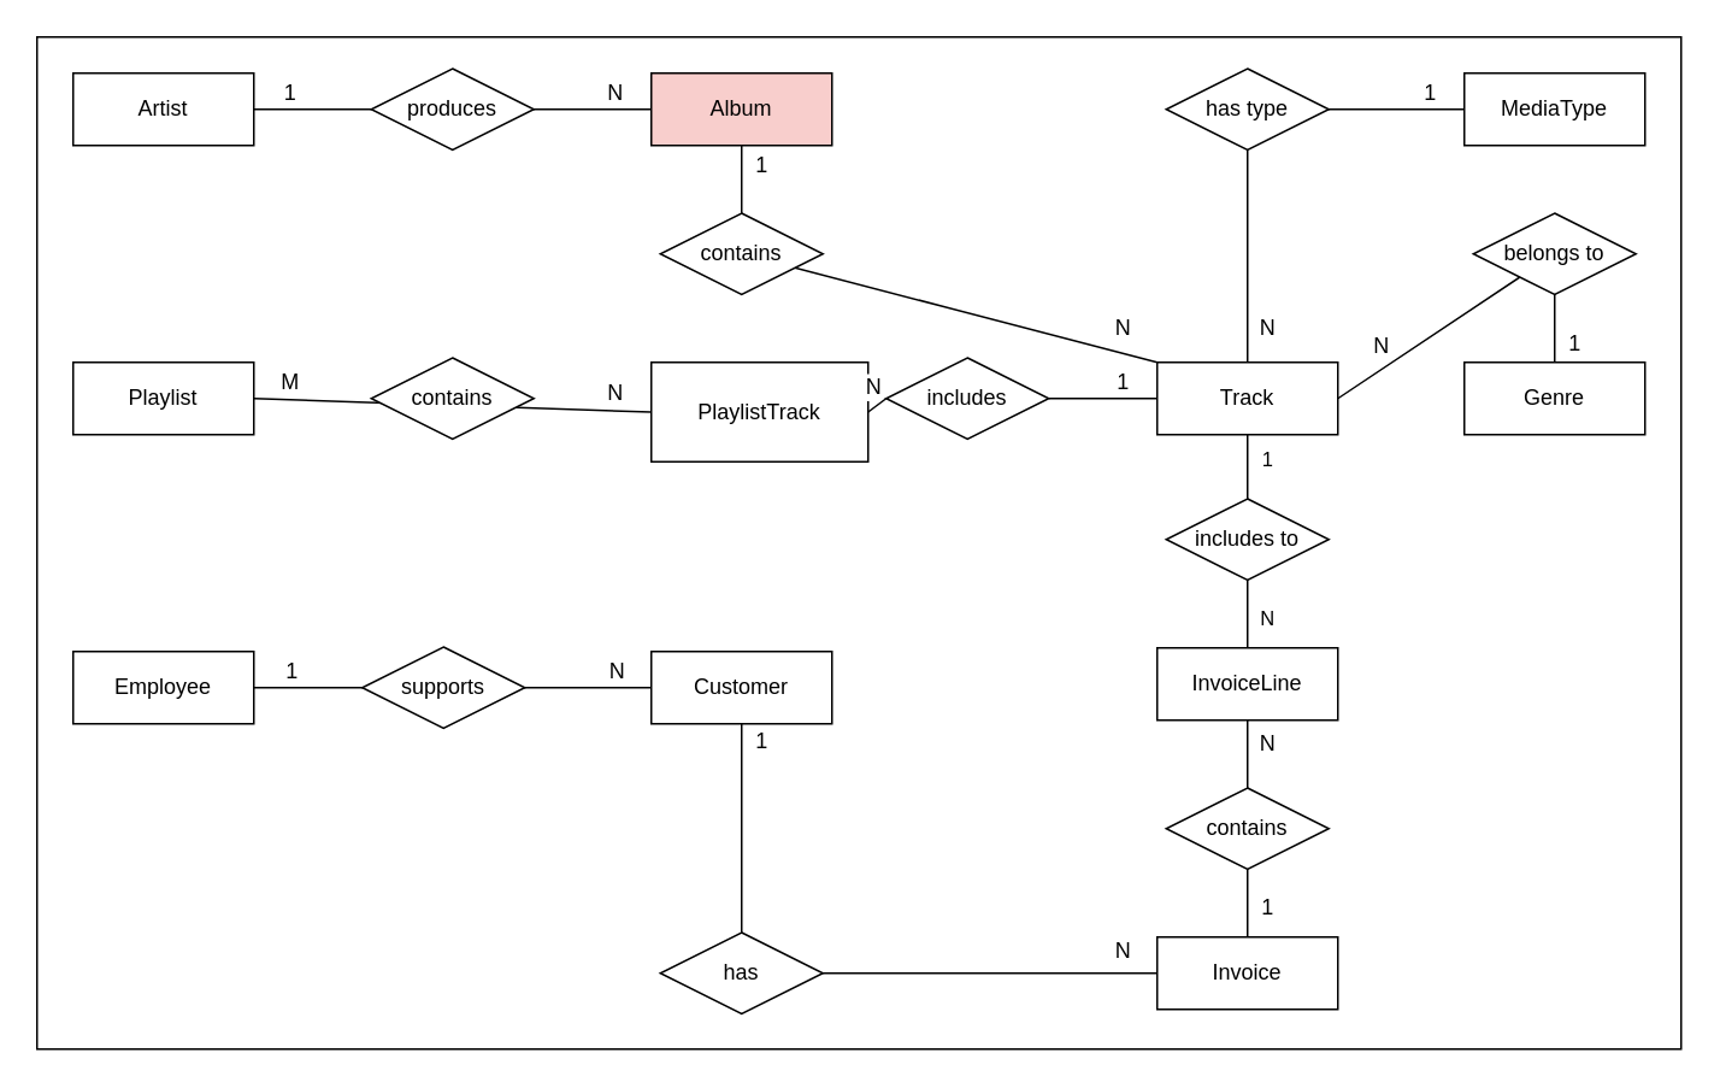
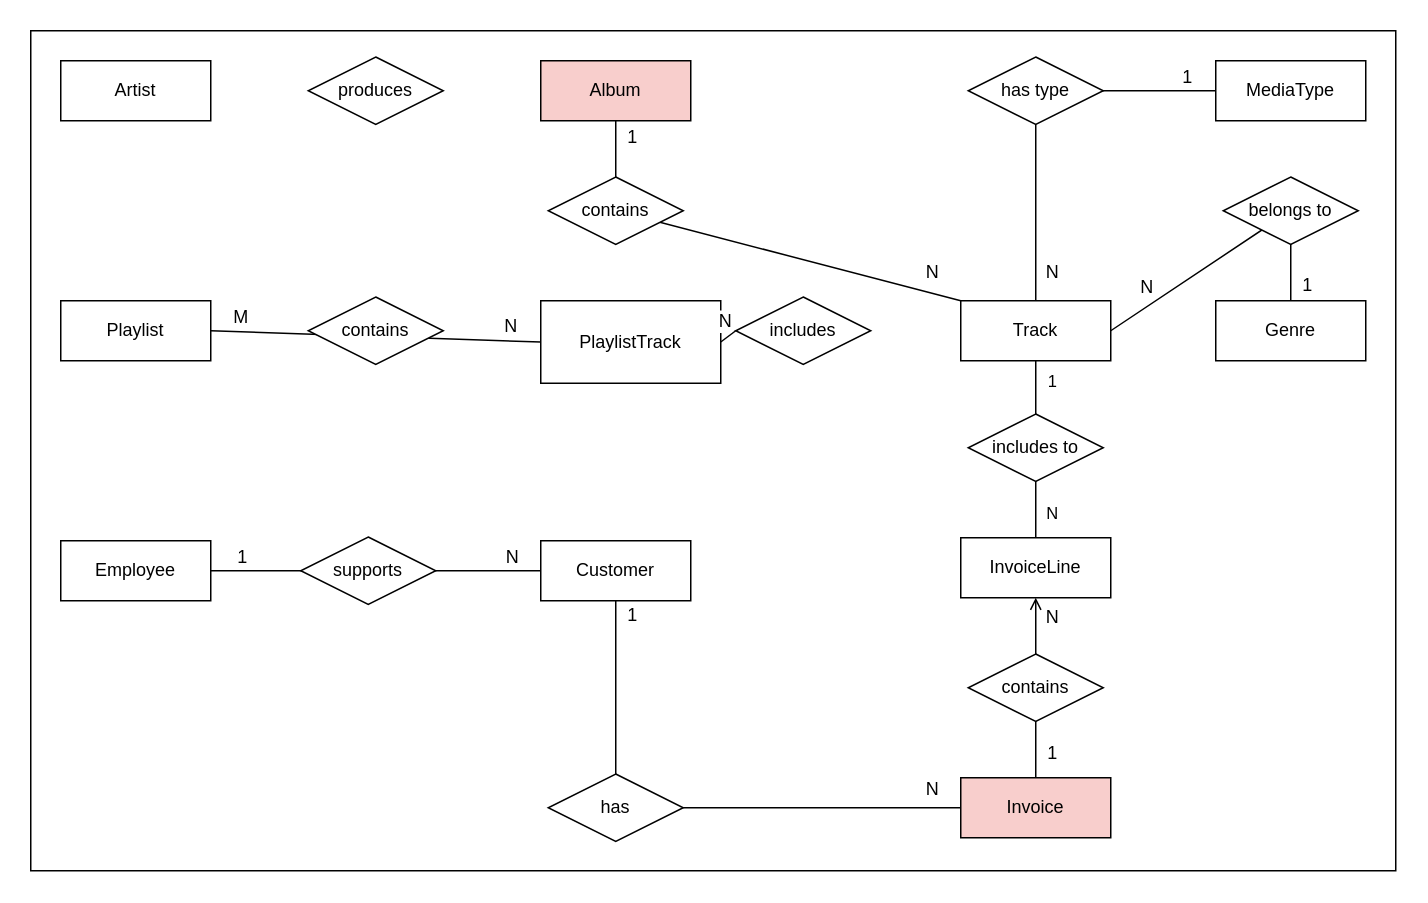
  <mxCell id="0" />
  <mxCell id="1" parent="0" />
  <mxCell id="2" value="" style="rounded=0;whiteSpace=wrap;html=1;movable=0;resizable=0;rotatable=0;deletable=0;editable=0;connectable=0;" vertex="1" parent="1"><mxGeometry x="20" y="20" width="910" height="560" as="geometry" /></mxCell>
  <mxCell id="3" value="Album" style="whiteSpace=wrap;html=1;align=center;fillColor=#f8cecc;" parent="1" vertex="1"><mxGeometry x="360" y="40" width="100" height="40" as="geometry" /></mxCell>
  <mxCell id="4" value="Artist" style="whiteSpace=wrap;html=1;align=center;" parent="1" vertex="1"><mxGeometry x="40" y="40" width="100" height="40" as="geometry" /></mxCell>
  <mxCell id="5" value="Track" style="whiteSpace=wrap;html=1;align=center;" parent="1" vertex="1"><mxGeometry x="640" y="200" width="100" height="40" as="geometry" /></mxCell>
  <mxCell id="6" value="MediaType" style="whiteSpace=wrap;html=1;align=center;" parent="1" vertex="1"><mxGeometry x="810" y="40" width="100" height="40" as="geometry" /></mxCell>
  <mxCell id="7" value="Genre" style="whiteSpace=wrap;html=1;align=center;" parent="1" vertex="1"><mxGeometry x="810" y="200" width="100" height="40" as="geometry" /></mxCell>
  <mxCell id="8" value="Playlist" style="whiteSpace=wrap;html=1;align=center;" parent="1" vertex="1"><mxGeometry x="40" y="200" width="100" height="40" as="geometry" /></mxCell>
  <mxCell id="9" value="PlaylistTrack" style="whiteSpace=wrap;html=1;align=center;" parent="1" vertex="1"><mxGeometry x="360" y="200" width="120" height="55" as="geometry" /></mxCell>
  <mxCell id="10" value="InvoiceLine" style="whiteSpace=wrap;html=1;align=center;" parent="1" vertex="1"><mxGeometry x="640" y="358" width="100" height="40" as="geometry" /></mxCell>
- <mxCell id="11" value="Invoice" style="whiteSpace=wrap;html=1;align=center;" parent="1" vertex="1"><mxGeometry x="640" y="518" width="100" height="40" as="geometry" /></mxCell>
+ <mxCell id="11" value="Invoice" style="whiteSpace=wrap;html=1;align=center;fillColor=#f8cecc;" parent="1" vertex="1"><mxGeometry x="640" y="518" width="100" height="40" as="geometry" /></mxCell>
  <mxCell id="12" value="Customer" style="whiteSpace=wrap;html=1;align=center;" parent="1" vertex="1"><mxGeometry x="360" y="360" width="100" height="40" as="geometry" /></mxCell>
  <mxCell id="13" value="Employee" style="whiteSpace=wrap;html=1;align=center;direction=west;" parent="1" vertex="1"><mxGeometry x="40" y="360" width="100" height="40" as="geometry" /></mxCell>
- <mxCell id="14" value="" style="endArrow=none;html=1;exitX=1;exitY=0.5;exitDx=0;exitDy=0;entryX=0;entryY=0.5;entryDx=0;entryDy=0;" parent="1" source="4" target="3" edge="1"><mxGeometry width="50" height="50" relative="1" as="geometry"><mxPoint x="210" y="0" as="sourcePoint" /><mxPoint x="260" y="-50" as="targetPoint" /></mxGeometry></mxCell>
- <mxCell id="15" value="&lt;font style=&quot;font-size: 12px;&quot;&gt;1&lt;/font&gt;" style="edgeLabel;html=1;align=center;verticalAlign=middle;resizable=0;points=[];" parent="14" vertex="1" connectable="0"><mxGeometry x="-0.831" y="-1" relative="1" as="geometry"><mxPoint y="-11" as="offset" /></mxGeometry></mxCell>
- <mxCell id="16" value="N" style="edgeLabel;html=1;align=center;verticalAlign=middle;resizable=0;points=[];fontSize=12;" parent="14" vertex="1" connectable="0"><mxGeometry x="0.805" y="1" relative="1" as="geometry"><mxPoint y="-9" as="offset" /></mxGeometry></mxCell>
  <mxCell id="17" value="produces" style="shape=rhombus;perimeter=rhombusPerimeter;whiteSpace=wrap;html=1;align=center;" parent="1" vertex="1"><mxGeometry x="205" y="37.5" width="90" height="45" as="geometry" /></mxCell>
  <mxCell id="18" value="" style="endArrow=none;html=1;fontSize=12;exitX=1;exitY=0.5;exitDx=0;exitDy=0;entryX=0;entryY=0.5;entryDx=0;entryDy=0;" parent="1" source="8" target="9" edge="1"><mxGeometry width="50" height="50" relative="1" as="geometry"><mxPoint x="150" y="220" as="sourcePoint" /><mxPoint x="200" y="170" as="targetPoint" /></mxGeometry></mxCell>
  <mxCell id="19" value="M" style="edgeLabel;html=1;align=center;verticalAlign=middle;resizable=0;points=[];fontSize=12;" parent="18" vertex="1" connectable="0"><mxGeometry x="-0.805" relative="1" as="geometry"><mxPoint x="-1" y="-10" as="offset" /></mxGeometry></mxCell>
  <mxCell id="20" value="N" style="edgeLabel;html=1;align=center;verticalAlign=middle;resizable=0;points=[];fontSize=12;" parent="18" vertex="1" connectable="0"><mxGeometry x="0.714" y="-1" relative="1" as="geometry"><mxPoint x="11" y="-11" as="offset" /></mxGeometry></mxCell>
  <mxCell id="21" value="contains" style="shape=rhombus;perimeter=rhombusPerimeter;whiteSpace=wrap;html=1;align=center;" parent="1" vertex="1"><mxGeometry x="205" y="197.5" width="90" height="45" as="geometry" /></mxCell>
  <mxCell id="22" value="" style="endArrow=none;html=1;fontSize=12;exitX=0;exitY=0.5;exitDx=0;exitDy=0;entryX=0;entryY=0.5;entryDx=0;entryDy=0;" parent="1" source="13" target="12" edge="1"><mxGeometry width="50" height="50" relative="1" as="geometry"><mxPoint x="160" y="380" as="sourcePoint" /><mxPoint x="190" y="330" as="targetPoint" /></mxGeometry></mxCell>
  <mxCell id="23" value="1" style="edgeLabel;html=1;align=center;verticalAlign=middle;resizable=0;points=[];fontSize=12;" parent="22" vertex="1" connectable="0"><mxGeometry x="-0.758" relative="1" as="geometry"><mxPoint x="-7" y="-10" as="offset" /></mxGeometry></mxCell>
  <mxCell id="24" value="N" style="edgeLabel;html=1;align=center;verticalAlign=middle;resizable=0;points=[];fontSize=12;" parent="22" vertex="1" connectable="0"><mxGeometry x="0.758" y="1" relative="1" as="geometry"><mxPoint x="7" y="-9" as="offset" /></mxGeometry></mxCell>
  <mxCell id="25" value="supports" style="shape=rhombus;perimeter=rhombusPerimeter;whiteSpace=wrap;html=1;align=center;" parent="1" vertex="1"><mxGeometry x="200" y="357.5" width="90" height="45" as="geometry" /></mxCell>
  <mxCell id="26" value="" style="endArrow=none;html=1;fontSize=12;entryX=0.5;entryY=1;entryDx=0;entryDy=0;exitX=0.5;exitY=0;exitDx=0;exitDy=0;edgeStyle=orthogonalEdgeStyle;startArrow=none;" parent="1" source="52" target="12" edge="1"><mxGeometry width="50" height="50" relative="1" as="geometry"><mxPoint x="350" y="580" as="sourcePoint" /><mxPoint x="400" y="530" as="targetPoint" /></mxGeometry></mxCell>
  <mxCell id="27" value="1" style="edgeLabel;html=1;align=center;verticalAlign=middle;resizable=0;points=[];fontSize=12;" parent="26" vertex="1" connectable="0"><mxGeometry x="0.592" relative="1" as="geometry"><mxPoint x="10" y="-14" as="offset" /></mxGeometry></mxCell>
- <mxCell id="28" value="" style="endArrow=none;html=1;fontSize=12;elbow=vertical;entryX=0.5;entryY=1;entryDx=0;entryDy=0;exitX=0.5;exitY=0;exitDx=0;exitDy=0;" parent="1" source="11" target="10" edge="1"><mxGeometry width="50" height="50" relative="1" as="geometry"><mxPoint x="570" y="498" as="sourcePoint" /><mxPoint x="620" y="448" as="targetPoint" /></mxGeometry></mxCell>
+ <mxCell id="28" value="" style="endArrow=open;html=1;fontSize=12;elbow=vertical;entryX=0.5;entryY=1;entryDx=0;entryDy=0;exitX=0.5;exitY=0;exitDx=0;exitDy=0;" parent="1" source="11" target="10" edge="1"><mxGeometry width="50" height="50" relative="1" as="geometry"><mxPoint x="570" y="498" as="sourcePoint" /><mxPoint x="620" y="448" as="targetPoint" /></mxGeometry></mxCell>
  <mxCell id="29" value="1" style="edgeLabel;html=1;align=center;verticalAlign=middle;resizable=0;points=[];fontSize=12;" parent="28" vertex="1" connectable="0"><mxGeometry x="-0.718" y="-2" relative="1" as="geometry"><mxPoint x="8" as="offset" /></mxGeometry></mxCell>
  <mxCell id="30" value="N" style="edgeLabel;html=1;align=center;verticalAlign=middle;resizable=0;points=[];fontSize=12;" parent="28" vertex="1" connectable="0"><mxGeometry x="0.74" relative="1" as="geometry"><mxPoint x="10" y="-4" as="offset" /></mxGeometry></mxCell>
  <mxCell id="31" value="contains" style="shape=rhombus;perimeter=rhombusPerimeter;whiteSpace=wrap;html=1;align=center;" parent="1" vertex="1"><mxGeometry x="645" y="435.5" width="90" height="45" as="geometry" /></mxCell>
  <mxCell id="32" value="" style="endArrow=none;html=1;fontSize=12;elbow=vertical;entryX=0.5;entryY=1;entryDx=0;entryDy=0;exitX=0;exitY=0;exitDx=0;exitDy=0;" parent="1" source="5" target="3" edge="1"><mxGeometry width="50" height="50" relative="1" as="geometry"><mxPoint x="490" y="170" as="sourcePoint" /><mxPoint x="540" y="120" as="targetPoint" /><Array as="points"><mxPoint x="410" y="140" /></Array></mxGeometry></mxCell>
  <mxCell id="33" value="1" style="edgeLabel;html=1;align=center;verticalAlign=middle;resizable=0;points=[];fontSize=12;" parent="32" vertex="1" connectable="0"><mxGeometry x="0.924" y="1" relative="1" as="geometry"><mxPoint x="11" y="-1" as="offset" /></mxGeometry></mxCell>
  <mxCell id="34" value="N" style="edgeLabel;html=1;align=center;verticalAlign=middle;resizable=0;points=[];fontSize=12;" parent="32" vertex="1" connectable="0"><mxGeometry x="-0.792" relative="1" as="geometry"><mxPoint x="10" y="-12" as="offset" /></mxGeometry></mxCell>
  <mxCell id="35" value="contains" style="shape=rhombus;perimeter=rhombusPerimeter;whiteSpace=wrap;html=1;align=center;" parent="1" vertex="1"><mxGeometry x="365" y="117.5" width="90" height="45" as="geometry" /></mxCell>
  <mxCell id="36" value="" style="endArrow=none;html=1;fontSize=12;elbow=vertical;exitX=0.5;exitY=0;exitDx=0;exitDy=0;entryX=0;entryY=0.5;entryDx=0;entryDy=0;startArrow=none;" parent="1" source="40" target="6" edge="1"><mxGeometry width="50" height="50" relative="1" as="geometry"><mxPoint x="750" y="80" as="sourcePoint" /><mxPoint x="800" y="30" as="targetPoint" /><Array as="points"><mxPoint x="690" y="60" /></Array></mxGeometry></mxCell>
  <mxCell id="37" value="1" style="edgeLabel;html=1;align=center;verticalAlign=middle;resizable=0;points=[];fontSize=12;" parent="36" vertex="1" connectable="0"><mxGeometry x="0.613" y="1" relative="1" as="geometry"><mxPoint x="8" y="-9" as="offset" /></mxGeometry></mxCell>
  <mxCell id="38" value="" style="endArrow=none;html=1;fontSize=12;elbow=vertical;exitX=0.5;exitY=0;exitDx=0;exitDy=0;" parent="1" source="5" target="40" edge="1"><mxGeometry width="50" height="50" relative="1" as="geometry"><mxPoint x="690" y="120" as="sourcePoint" /><mxPoint x="1038" y="60" as="targetPoint" /><Array as="points" /></mxGeometry></mxCell>
  <mxCell id="39" value="N" style="edgeLabel;html=1;align=center;verticalAlign=middle;resizable=0;points=[];fontSize=12;" parent="38" vertex="1" connectable="0"><mxGeometry x="-0.197" relative="1" as="geometry"><mxPoint x="10" y="27" as="offset" /></mxGeometry></mxCell>
  <mxCell id="40" value="has type" style="shape=rhombus;perimeter=rhombusPerimeter;whiteSpace=wrap;html=1;align=center;" parent="1" vertex="1"><mxGeometry x="645" y="37.5" width="90" height="45" as="geometry" /></mxCell>
  <mxCell id="41" value="" style="endArrow=none;html=1;fontSize=12;elbow=vertical;exitX=1;exitY=0.5;exitDx=0;exitDy=0;entryX=0.5;entryY=0;entryDx=0;entryDy=0;" parent="1" source="5" target="7" edge="1"><mxGeometry width="50" height="50" relative="1" as="geometry"><mxPoint x="750" y="210" as="sourcePoint" /><mxPoint x="800" y="160" as="targetPoint" /><Array as="points"><mxPoint x="860" y="140" /></Array></mxGeometry></mxCell>
  <mxCell id="42" value="N" style="edgeLabel;html=1;align=center;verticalAlign=middle;resizable=0;points=[];fontSize=12;" parent="41" vertex="1" connectable="0"><mxGeometry x="-0.722" relative="1" as="geometry"><mxPoint y="-14" as="offset" /></mxGeometry></mxCell>
  <mxCell id="43" value="1" style="edgeLabel;html=1;align=center;verticalAlign=middle;resizable=0;points=[];fontSize=12;" parent="41" vertex="1" connectable="0"><mxGeometry x="0.821" relative="1" as="geometry"><mxPoint x="10" y="8" as="offset" /></mxGeometry></mxCell>
  <mxCell id="44" value="belongs to" style="shape=rhombus;perimeter=rhombusPerimeter;whiteSpace=wrap;html=1;align=center;" parent="1" vertex="1"><mxGeometry x="815" y="117.5" width="90" height="45" as="geometry" /></mxCell>
- <mxCell id="45" value="" style="endArrow=none;html=1;fontSize=12;elbow=vertical;exitX=1;exitY=0.5;exitDx=0;exitDy=0;entryX=0;entryY=0.5;entryDx=0;entryDy=0;startArrow=none;" parent="1" source="49" target="5" edge="1"><mxGeometry width="50" height="50" relative="1" as="geometry"><mxPoint x="500" y="340" as="sourcePoint" /><mxPoint x="550" y="290" as="targetPoint" /></mxGeometry></mxCell>
- <mxCell id="46" value="1" style="edgeLabel;html=1;align=center;verticalAlign=middle;resizable=0;points=[];fontSize=12;" parent="45" vertex="1" connectable="0"><mxGeometry x="-0.011" y="1" relative="1" as="geometry"><mxPoint x="10" y="-9" as="offset" /></mxGeometry></mxCell>
  <mxCell id="47" value="" style="endArrow=none;html=1;fontSize=12;elbow=vertical;exitX=1;exitY=0.5;exitDx=0;exitDy=0;entryX=0;entryY=0.5;entryDx=0;entryDy=0;" parent="1" source="9" target="49" edge="1"><mxGeometry width="50" height="50" relative="1" as="geometry"><mxPoint x="460" y="220" as="sourcePoint" /><mxPoint x="601" y="220" as="targetPoint" /></mxGeometry></mxCell>
  <mxCell id="48" value="N" style="edgeLabel;html=1;align=center;verticalAlign=middle;resizable=0;points=[];fontSize=12;" parent="47" vertex="1" connectable="0"><mxGeometry x="0.187" relative="1" as="geometry"><mxPoint x="-3" y="-10" as="offset" /></mxGeometry></mxCell>
  <mxCell id="49" value="includes" style="shape=rhombus;perimeter=rhombusPerimeter;whiteSpace=wrap;html=1;align=center;" parent="1" vertex="1"><mxGeometry x="490" y="197.5" width="90" height="45" as="geometry" /></mxCell>
  <mxCell id="50" value="" style="endArrow=none;html=1;fontSize=12;entryX=1;entryY=0.5;entryDx=0;entryDy=0;exitX=0;exitY=0.5;exitDx=0;exitDy=0;edgeStyle=orthogonalEdgeStyle;" parent="1" source="11" target="52" edge="1"><mxGeometry width="50" height="50" relative="1" as="geometry"><mxPoint x="640" y="538" as="sourcePoint" /><mxPoint x="410" y="400" as="targetPoint" /></mxGeometry></mxCell>
  <mxCell id="51" value="N" style="edgeLabel;html=1;align=center;verticalAlign=middle;resizable=0;points=[];fontSize=12;" parent="50" vertex="1" connectable="0"><mxGeometry x="-0.685" y="1" relative="1" as="geometry"><mxPoint x="9" y="-14" as="offset" /></mxGeometry></mxCell>
  <mxCell id="52" value="has" style="shape=rhombus;perimeter=rhombusPerimeter;whiteSpace=wrap;html=1;align=center;" parent="1" vertex="1"><mxGeometry x="365" y="515.5" width="90" height="45" as="geometry" /></mxCell>
  <mxCell id="53" value="" style="endArrow=none;html=1;fontSize=12;elbow=vertical;entryX=0.5;entryY=1;entryDx=0;entryDy=0;exitX=0.5;exitY=0;exitDx=0;exitDy=0;" parent="1" source="10" target="5" edge="1"><mxGeometry width="50" height="50" relative="1" as="geometry"><mxPoint x="600" y="360" as="sourcePoint" /><mxPoint x="650" y="310" as="targetPoint" /></mxGeometry></mxCell>
  <mxCell id="54" value="N" style="edgeLabel;html=1;align=center;verticalAlign=middle;resizable=0;points=[];" vertex="1" connectable="0" parent="53"><mxGeometry x="-0.709" y="-1" relative="1" as="geometry"><mxPoint x="9" as="offset" /></mxGeometry></mxCell>
  <mxCell id="55" value="1" style="edgeLabel;html=1;align=center;verticalAlign=middle;resizable=0;points=[];" vertex="1" connectable="0" parent="53"><mxGeometry x="0.785" relative="1" as="geometry"><mxPoint x="10" as="offset" /></mxGeometry></mxCell>
  <mxCell id="56" value="includes to" style="shape=rhombus;perimeter=rhombusPerimeter;whiteSpace=wrap;html=1;align=center;" parent="1" vertex="1"><mxGeometry x="645" y="275.5" width="90" height="45" as="geometry" /></mxCell>
